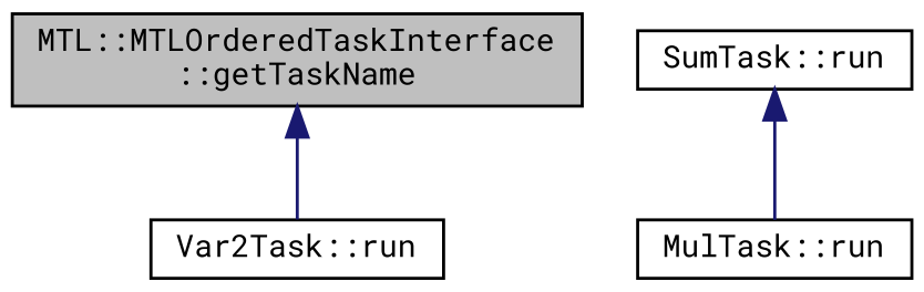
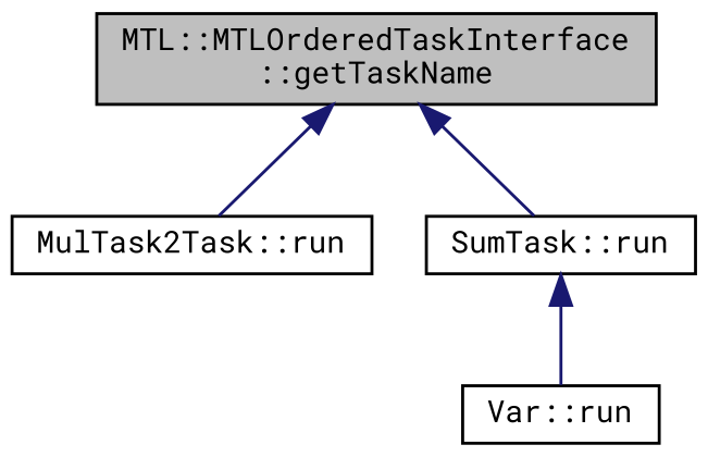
  digraph {
    fontname="Roboto Mono"
    rankdir=TB
    node [color=black fillcolor=white fontname="Roboto Mono" fontsize=10 shape=record style=filled]
    edge [color=midnightblue dir=back fontname="Roboto Mono" fontsize=10 labelfontname=Helvetica labelfontsize=10 style=solid]
    n1 [fillcolor=grey75 fontcolor=black height=0.2 label="MTL::MTLOrderedTaskInterface\l::getTaskName" width=0.4]
-   n2 [height=0.2 label="Var2Task::run" width=0.4]
+   n2 [height=0.2 label="MulTask2Task::run" width=0.4]
    n3 [height=0.2 label="SumTask::run" width=0.4]
-   n4 [height=0.2 label="MulTask::run" width=0.4]
+   n4 [height=0.2 label="Var::run" width=0.4]
    n1 -> n2
+   n1 -> n3
    n3 -> n4
  }
